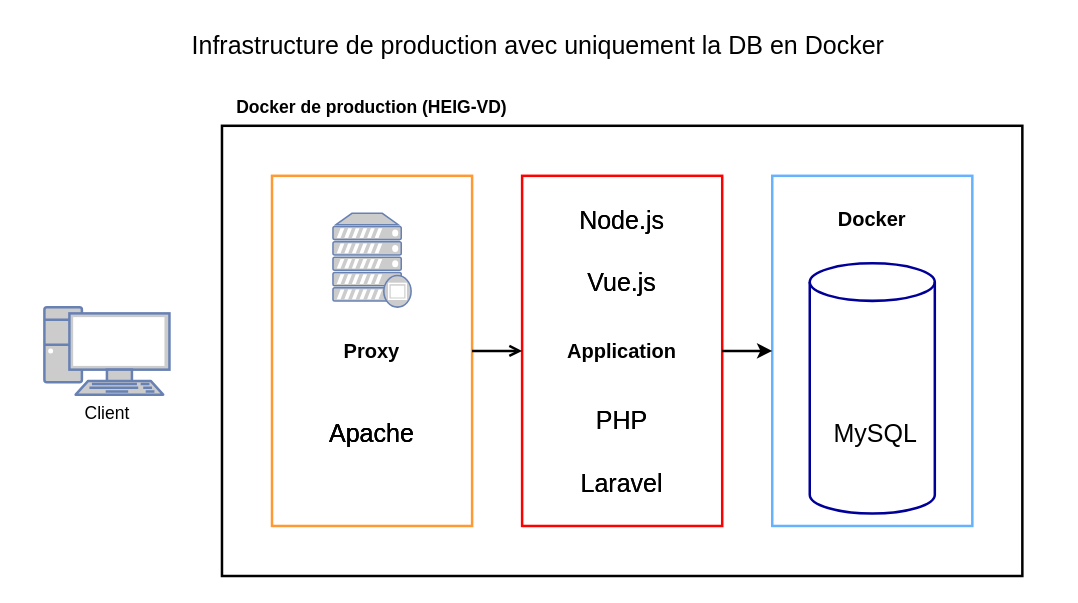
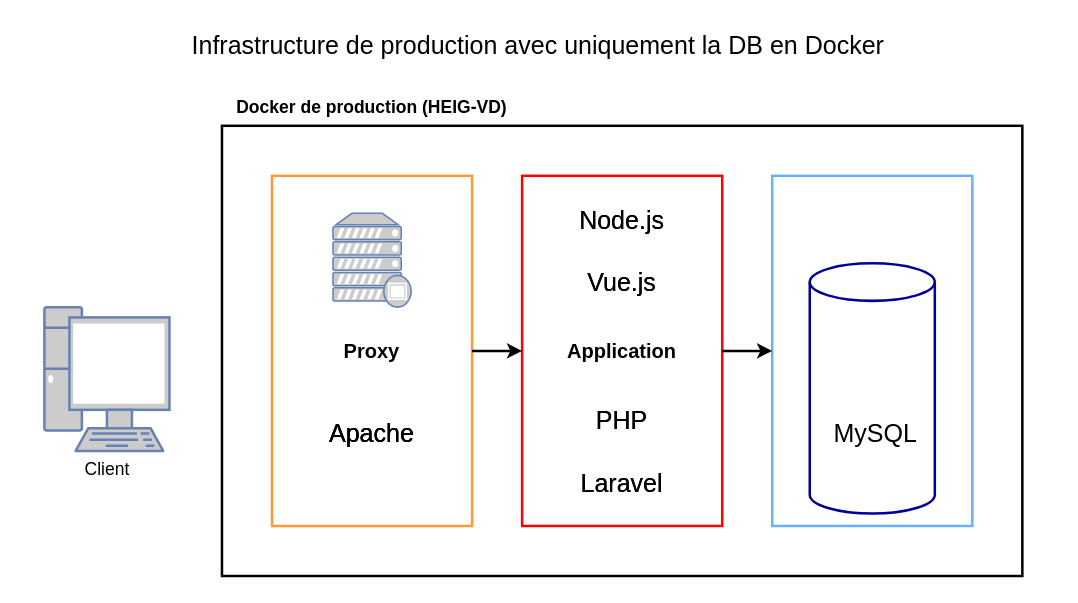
  <mxCell id="0" />
  <mxCell id="1" parent="0" />
  <mxCell id="2" value="" style="rounded=0;whiteSpace=wrap;html=1;fillColor=none;strokeWidth=2;" parent="1" vertex="1"><mxGeometry x="177" y="100" width="640" height="360" as="geometry" /></mxCell>
  <mxCell id="3" value="" style="rounded=0;whiteSpace=wrap;html=1;fontSize=14;strokeWidth=2;fillColor=none;strokeColor=#66B2FF;" parent="1" vertex="1"><mxGeometry x="617" y="140" width="160" height="280" as="geometry" /></mxCell>
  <mxCell id="4" value="Infrastructure de production avec uniquement la DB en Docker" style="text;html=1;strokeColor=none;fillColor=none;align=center;verticalAlign=middle;whiteSpace=wrap;rounded=0;fontSize=20;" parent="1" vertex="1"><mxGeometry x="20" width="820" height="30" as="geometry" y="20" /></mxCell>
  <mxCell id="5" value="&lt;span style=&quot;font-size: 14px&quot;&gt;Docker de production (HEIG-VD)&lt;/span&gt;" style="text;html=1;strokeColor=none;fillColor=none;align=center;verticalAlign=middle;whiteSpace=wrap;rounded=0;fontStyle=1;fontSize=14;" parent="1" vertex="1"><mxGeometry x="177" y="70" width="240" height="30" as="geometry" /></mxCell>
  <mxCell id="6" value="Application" style="rounded=0;whiteSpace=wrap;html=1;strokeWidth=2;fillColor=none;fontSize=16;strokeColor=#FF0000;fontStyle=1" parent="1" vertex="1"><mxGeometry x="417" y="140" width="160" height="280" as="geometry" /></mxCell>
- <mxCell id="7" value="Client" style="fontColor=#000000;verticalAlign=top;verticalLabelPosition=bottom;labelPosition=center;align=center;html=1;outlineConnect=0;fillColor=#CCCCCC;strokeColor=#6881B3;gradientColor=none;gradientDirection=north;strokeWidth=2;shape=mxgraph.networks.pc;fontStyle=0;fontSize=14;" parent="1" vertex="1"><mxGeometry x="35" y="245" width="100" height="70" as="geometry" /></mxCell>
+ <mxCell id="7" value="Client" style="fontColor=#000000;verticalAlign=top;verticalLabelPosition=bottom;labelPosition=center;align=center;html=1;outlineConnect=0;fillColor=#CCCCCC;strokeColor=#6881B3;gradientColor=none;gradientDirection=north;strokeWidth=2;shape=mxgraph.networks.pc;fontStyle=0;fontSize=14;" parent="1" vertex="1"><mxGeometry x="35" y="245" width="100" height="115" as="geometry" /></mxCell>
  <mxCell id="8" value="Proxy" style="rounded=0;whiteSpace=wrap;html=1;strokeWidth=2;fillColor=none;fontSize=16;strokeColor=#FF9933;fontStyle=1" parent="1" vertex="1"><mxGeometry x="217" y="140" width="160" height="280" as="geometry" /></mxCell>
- <mxCell id="9" value="" style="endArrow=open;html=1;rounded=0;exitX=1;exitY=0.5;exitDx=0;exitDy=0;entryX=0;entryY=0.5;entryDx=0;entryDy=0;strokeWidth=2;" parent="1" source="8" target="6" edge="1"><mxGeometry width="50" height="50" relative="1" as="geometry"><mxPoint x="-23" y="419" as="sourcePoint" /><mxPoint x="87" y="419" as="targetPoint" /></mxGeometry></mxCell>
+ <mxCell id="9" value="" style="endArrow=classic;html=1;rounded=0;exitX=1;exitY=0.5;exitDx=0;exitDy=0;entryX=0;entryY=0.5;entryDx=0;entryDy=0;strokeWidth=2;" parent="1" source="8" target="6" edge="1"><mxGeometry width="50" height="50" relative="1" as="geometry"><mxPoint x="-23" y="419" as="sourcePoint" /><mxPoint x="87" y="419" as="targetPoint" /></mxGeometry></mxCell>
  <mxCell id="10" value="" style="endArrow=classic;html=1;rounded=0;strokeWidth=2;exitX=1;exitY=0.5;exitDx=0;exitDy=0;entryX=0;entryY=0.5;entryDx=0;entryDy=0;" parent="1" source="6" target="3" edge="1"><mxGeometry width="50" height="50" relative="1" as="geometry"><mxPoint x="357" y="290" as="sourcePoint" /><mxPoint x="617" y="280" as="targetPoint" /></mxGeometry></mxCell>
  <mxCell id="11" value="" style="shape=cylinder3;whiteSpace=wrap;html=1;boundedLbl=1;backgroundOutline=1;size=15;strokeWidth=2;fillColor=none;fontSize=14;strokeColor=#000099;" parent="1" vertex="1"><mxGeometry x="647" y="210" width="100" height="200" as="geometry" /></mxCell>
  <mxCell id="12" value="" style="fontColor=#0066CC;verticalAlign=top;verticalLabelPosition=bottom;labelPosition=center;align=center;html=1;outlineConnect=0;fillColor=#CCCCCC;strokeColor=#6881B3;gradientColor=none;gradientDirection=north;strokeWidth=2;shape=mxgraph.networks.proxy_server;" parent="1" vertex="1"><mxGeometry x="265.75" y="170" width="62.5" height="75" as="geometry" /></mxCell>
  <mxCell id="13" value="Apache" style="text;html=1;strokeColor=none;fillColor=none;align=center;verticalAlign=middle;whiteSpace=wrap;rounded=0;fontSize=20;" vertex="1" parent="1"><mxGeometry x="217" y="330" width="160" height="30" as="geometry" /></mxCell>
  <mxCell id="14" value="Node.js" style="text;html=1;strokeColor=none;fillColor=none;align=center;verticalAlign=middle;whiteSpace=wrap;rounded=0;fontSize=20;" vertex="1" parent="1"><mxGeometry x="417" y="160" width="160" height="30" as="geometry" /></mxCell>
  <mxCell id="15" value="Vue.js" style="text;html=1;strokeColor=none;fillColor=none;align=center;verticalAlign=middle;whiteSpace=wrap;rounded=0;fontSize=20;" vertex="1" parent="1"><mxGeometry x="417" y="210" width="160" height="30" as="geometry" /></mxCell>
  <mxCell id="16" value="PHP" style="text;html=1;strokeColor=none;fillColor=none;align=center;verticalAlign=middle;whiteSpace=wrap;rounded=0;fontSize=20;" vertex="1" parent="1"><mxGeometry x="417" y="320" width="160" height="30" as="geometry" /></mxCell>
  <mxCell id="17" value="Laravel" style="text;html=1;strokeColor=none;fillColor=none;align=center;verticalAlign=middle;whiteSpace=wrap;rounded=0;fontSize=20;" vertex="1" parent="1"><mxGeometry x="417" y="370" width="160" height="30" as="geometry" /></mxCell>
  <mxCell id="18" value="&amp;nbsp;MySQL" style="text;html=1;strokeColor=none;fillColor=none;align=center;verticalAlign=middle;whiteSpace=wrap;rounded=0;fontSize=20;" vertex="1" parent="1"><mxGeometry x="617" y="330" width="160" height="30" as="geometry" /></mxCell>
- <mxCell id="19" value="Docker" style="text;html=1;strokeColor=none;fillColor=none;align=center;verticalAlign=middle;whiteSpace=wrap;rounded=0;fontSize=16;fontStyle=1" vertex="1" parent="1"><mxGeometry x="617" y="160" width="160" height="30" as="geometry" /></mxCell>
  <mxCell id="20" value="Apache" style="text;html=1;strokeColor=none;fillColor=none;align=center;verticalAlign=middle;whiteSpace=wrap;rounded=0;fontSize=20;" vertex="1" parent="1"><mxGeometry x="217" y="330" width="160" height="30" as="geometry" /></mxCell>
  <mxCell id="21" value="Apache" style="text;html=1;strokeColor=none;fillColor=none;align=center;verticalAlign=middle;whiteSpace=wrap;rounded=0;fontSize=20;" vertex="1" parent="1"><mxGeometry x="217" y="330" width="160" height="30" as="geometry" /></mxCell>
  <mxCell id="22" value="Laravel" style="text;html=1;strokeColor=none;fillColor=none;align=center;verticalAlign=middle;whiteSpace=wrap;rounded=0;fontSize=20;" vertex="1" parent="1"><mxGeometry x="417" y="370" width="160" height="30" as="geometry" /></mxCell>
  <mxCell id="23" value="PHP" style="text;html=1;strokeColor=none;fillColor=none;align=center;verticalAlign=middle;whiteSpace=wrap;rounded=0;fontSize=20;" vertex="1" parent="1"><mxGeometry x="417" y="320" width="160" height="30" as="geometry" /></mxCell>
  <mxCell id="24" value="Vue.js" style="text;html=1;strokeColor=none;fillColor=none;align=center;verticalAlign=middle;whiteSpace=wrap;rounded=0;fontSize=20;" vertex="1" parent="1"><mxGeometry x="417" y="210" width="160" height="30" as="geometry" /></mxCell>
  <mxCell id="25" value="Node.js" style="text;html=1;strokeColor=none;fillColor=none;align=center;verticalAlign=middle;whiteSpace=wrap;rounded=0;fontSize=20;" vertex="1" parent="1"><mxGeometry x="417" y="160" width="160" height="30" as="geometry" /></mxCell>
